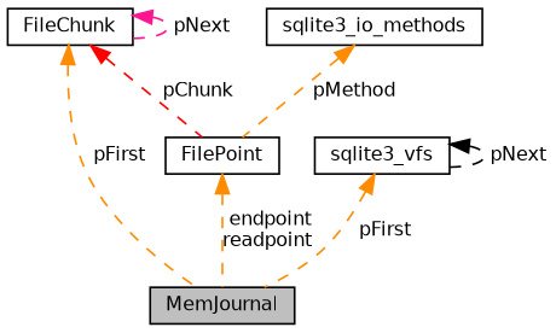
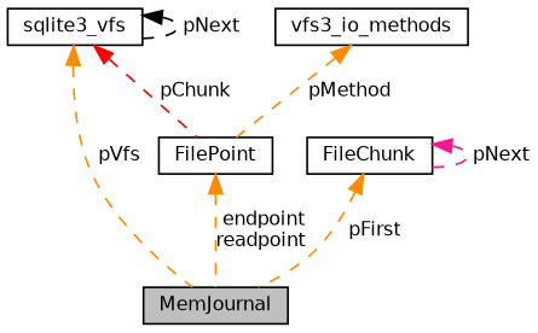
  digraph {
    node [color=black fillcolor=white fontname=Helvetica fontsize=10 shape=record style=filled]
    edge [color=darkorange dir=back fontname=Helvetica fontsize=10 labelfontname=Helvetica labelfontsize=10 style=dashed]
    n1 [fillcolor=grey75 fontcolor=black height=0.2 label=MemJournal width=0.4]
    n2 [height=0.2 label=FilePoint width=0.4]
    n3 [height=0.2 label=FileChunk width=0.4]
    n4 [height=0.2 label=sqlite3_vfs width=0.4]
-   n5 [height=0.2 label=sqlite3_io_methods width=0.4]
+   n5 [height=0.2 label=vfs3_io_methods width=0.4]
    n2 -> n1 [label=" endpoint\nreadpoint"]
    n3 -> n1 [label=" pFirst"]
-   n3 -> n2 [color=red label=" pChunk"]
+   n4 -> n2 [color=red label=" pChunk"]
    n3 -> n3 [color=deeppink label=" pNext"]
-   n4 -> n1 [label=" pFirst"]
+   n4 -> n1 [label=" pVfs"]
    n4 -> n4 [color=black label=" pNext"]
    n5 -> n2 [label=" pMethod"]
  }
